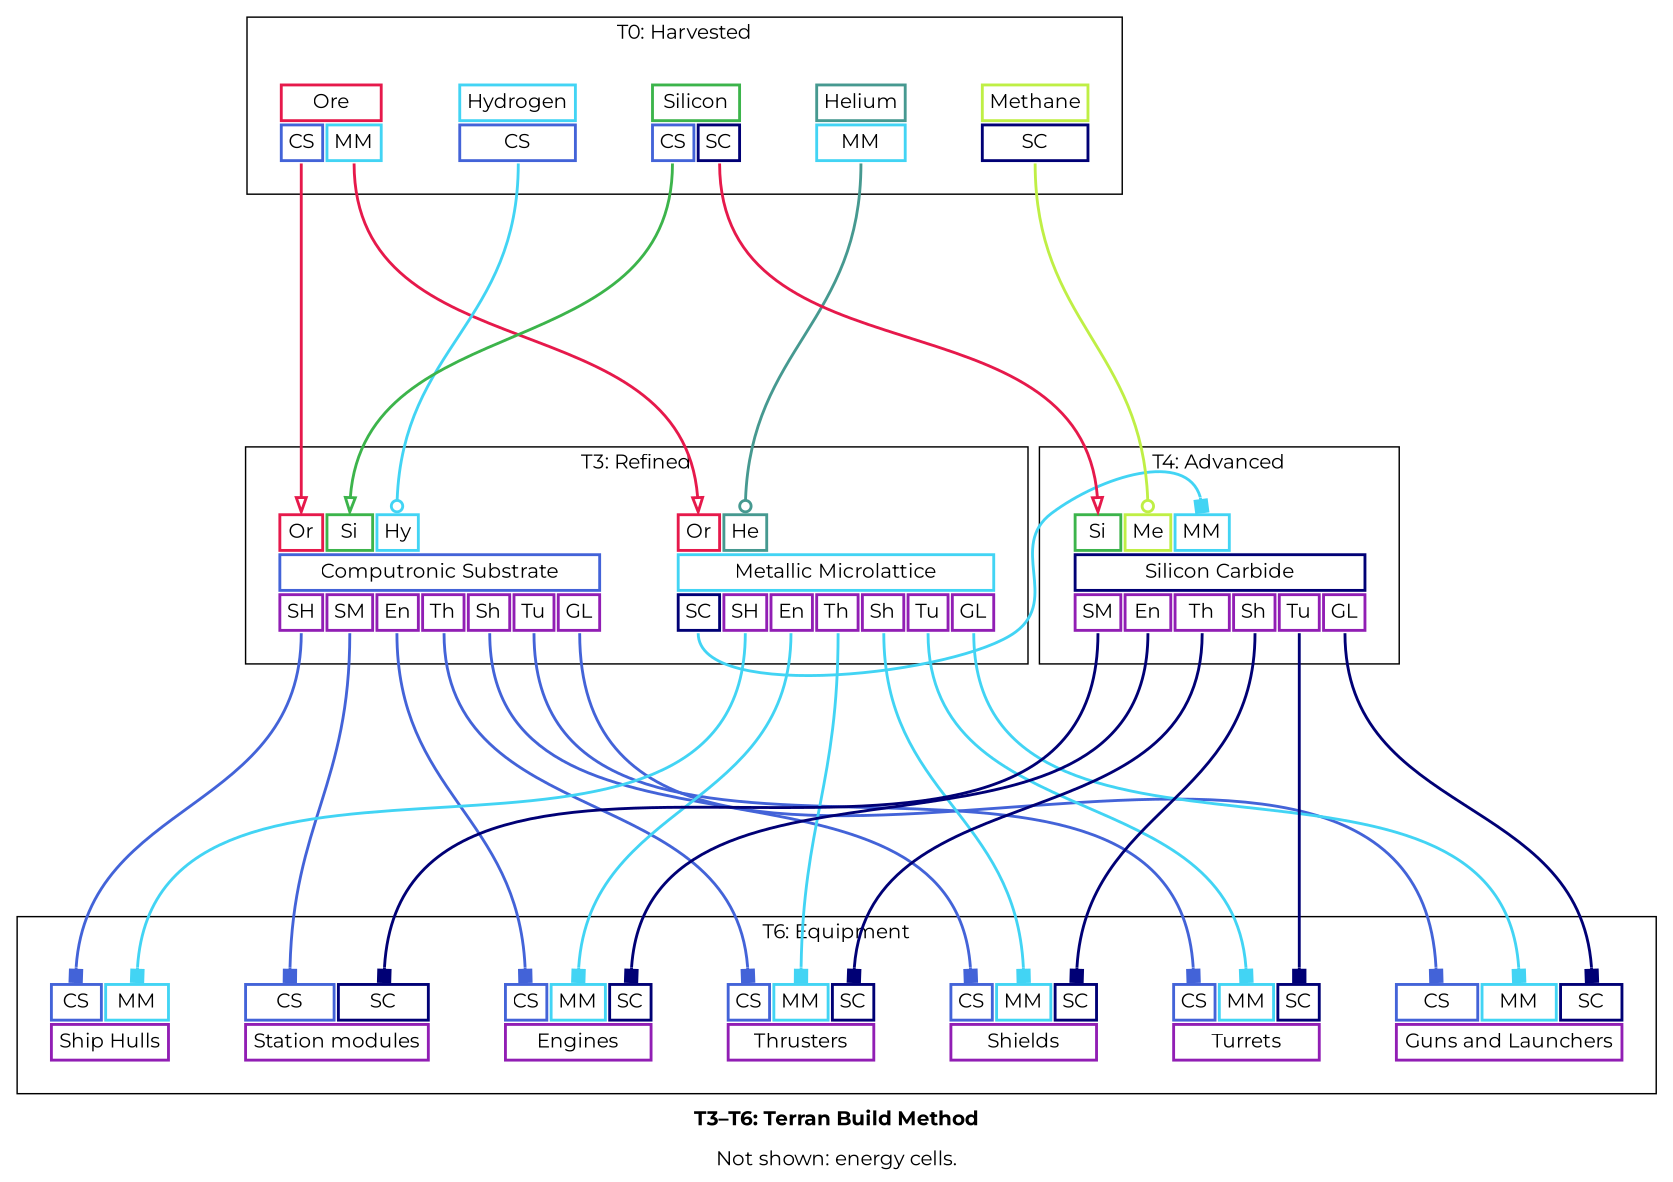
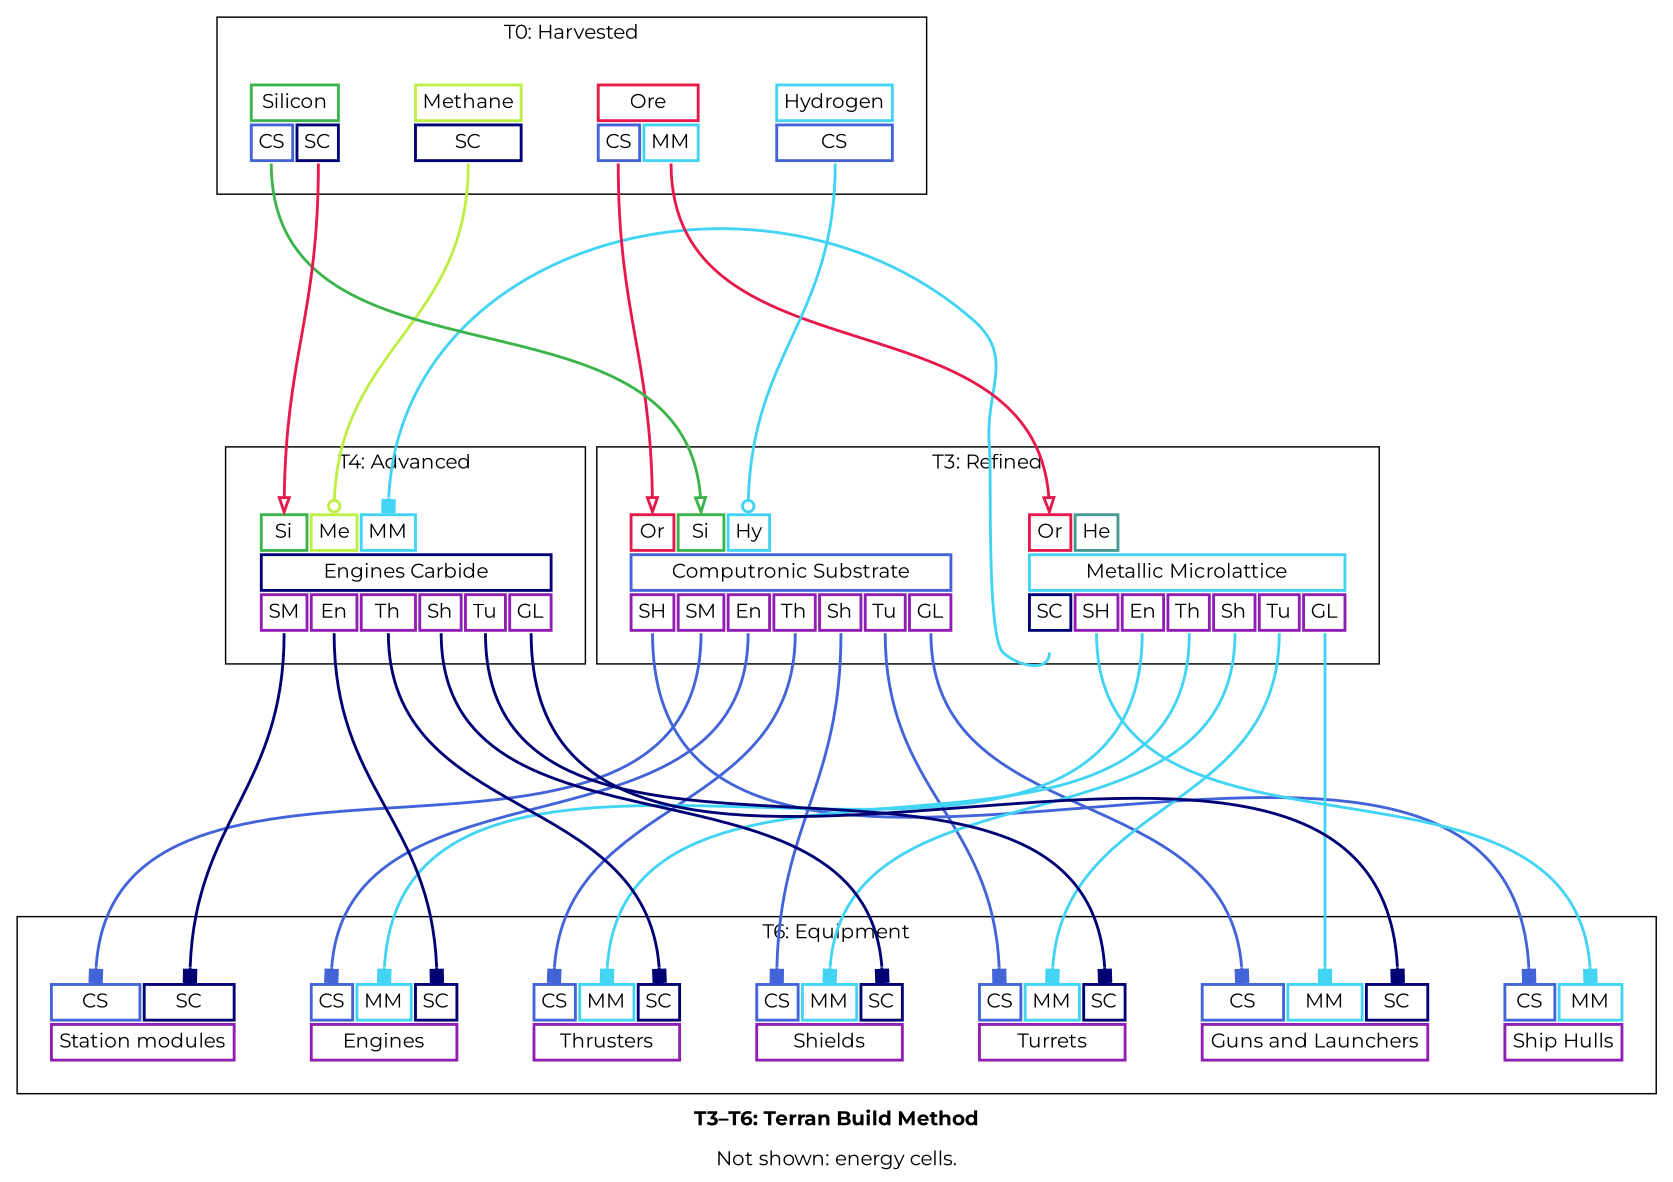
  digraph {
    compound=true
    fontname=Montserrat
    label=<<b>T3–T6: Terran Build Method</b><br/><br/>Not shown: energy cells.>
    nodesep=0.3
    ranksep=3
    node [color=slategray1 fontname=Montserrat margin=0.2 penwidth=2.0 shape=plaintext]
    edge [arrowType=normal arrowhead=box arrowsize=1.0 color="#42d4f4" fontname=Montserrat headport="computronic_substrate:n" penwidth=2.0 tailport="engines:s" weight=1.0]
    n1 [label=<<table border="0" cellborder="2" cellpadding="4" cellspacing="1" fixedsize="false" id="computronic_substrate" port="output">        <tr>                <td align="text" bgcolor="white" color="#e6194B" port="ore">Or</td>                <td align="text" bgcolor="white" color="#3cb44b" port="silicon">Si</td>                <td align="text" bgcolor="white" color="#42d4f4" port="hydrogen">Hy</td>            </tr>      <tr>     <td align="text" bgcolor="white" color="#4363d8" colspan="7">Computronic Substrate</td>   </tr>        <tr>                <td align="text" bgcolor="white" color="#911eb4" port="ship_hulls">SH</td>                <td align="text" bgcolor="white" color="#911eb4" port="station_modules">SM</td>                <td align="text" bgcolor="white" color="#911eb4" port="engines">En</td>                <td align="text" bgcolor="white" color="#911eb4" port="thrusters">Th</td>                <td align="text" bgcolor="white" color="#911eb4" port="shields">Sh</td>                <td align="text" bgcolor="white" color="#911eb4" port="turrets">Tu</td>                <td align="text" bgcolor="white" color="#911eb4" port="guns_and_launchers">GL</td>            </tr>    </table>>]
    n2 [label=<<table border="0" cellborder="2" cellpadding="4" cellspacing="1" fixedsize="false" id="metallic_microlattice" port="output">        <tr>                <td align="text" bgcolor="white" color="#e6194B" port="ore">Or</td>                <td align="text" bgcolor="white" color="#469990" port="helium">He</td>            </tr>      <tr>     <td align="text" bgcolor="white" color="#42d4f4" colspan="7">Metallic Microlattice</td>   </tr>        <tr>                <td align="text" bgcolor="white" color="#000075" port="silicon_carbide">SC</td>                <td align="text" bgcolor="white" color="#911eb4" port="ship_hulls">SH</td>                <td align="text" bgcolor="white" color="#911eb4" port="engines">En</td>                <td align="text" bgcolor="white" color="#911eb4" port="thrusters">Th</td>                <td align="text" bgcolor="white" color="#911eb4" port="shields">Sh</td>                <td align="text" bgcolor="white" color="#911eb4" port="turrets">Tu</td>                <td align="text" bgcolor="white" color="#911eb4" port="guns_and_launchers">GL</td>            </tr>    </table>>]
-   n3 [label=<<table border="0" cellborder="2" cellpadding="4" cellspacing="1" fixedsize="false" id="helium" port="output">      <tr>     <td align="text" bgcolor="white" color="#469990" colspan="1">Helium</td>   </tr>        <tr>                <td align="text" bgcolor="white" color="#42d4f4" port="metallic_microlattice">MM</td>            </tr>    </table>>]
    n4 [label=<<table border="0" cellborder="2" cellpadding="4" cellspacing="1" fixedsize="false" id="methane" port="output">      <tr>     <td align="text" bgcolor="white" color="#bfef45" colspan="1">Methane</td>   </tr>        <tr>                <td align="text" bgcolor="white" color="#000075" port="silicon_carbide">SC</td>            </tr>    </table>>]
    n5 [label=<<table border="0" cellborder="2" cellpadding="4" cellspacing="1" fixedsize="false" id="ore" port="output">      <tr>     <td align="text" bgcolor="white" color="#e6194B" colspan="2">Ore</td>   </tr>        <tr>                <td align="text" bgcolor="white" color="#4363d8" port="computronic_substrate">CS</td>                <td align="text" bgcolor="white" color="#42d4f4" port="metallic_microlattice">MM</td>            </tr>    </table>>]
    n6 [label=<<table border="0" cellborder="2" cellpadding="4" cellspacing="1" fixedsize="false" id="hydrogen" port="output">      <tr>     <td align="text" bgcolor="white" color="#42d4f4" colspan="1">Hydrogen</td>   </tr>        <tr>                <td align="text" bgcolor="white" color="#4363d8" port="computronic_substrate">CS</td>            </tr>    </table>>]
    n7 [label=<<table border="0" cellborder="2" cellpadding="4" cellspacing="1" fixedsize="false" id="silicon" port="output">      <tr>     <td align="text" bgcolor="white" color="#3cb44b" colspan="2">Silicon</td>   </tr>        <tr>                <td align="text" bgcolor="white" color="#4363d8" port="computronic_substrate">CS</td>                <td align="text" bgcolor="white" color="#000075" port="silicon_carbide">SC</td>            </tr>    </table>>]
-   n8 [label=<<table border="0" cellborder="2" cellpadding="4" cellspacing="1" fixedsize="false" id="silicon_carbide" port="output">        <tr>                <td align="text" bgcolor="white" color="#3cb44b" port="silicon">Si</td>                <td align="text" bgcolor="white" color="#bfef45" port="methane">Me</td>                <td align="text" bgcolor="white" color="#42d4f4" port="metallic_microlattice">MM</td>            </tr>      <tr>     <td align="text" bgcolor="white" color="#000075" colspan="6">Silicon Carbide</td>   </tr>        <tr>                <td align="text" bgcolor="white" color="#911eb4" port="station_modules">SM</td>                <td align="text" bgcolor="white" color="#911eb4" port="engines">En</td>                <td align="text" bgcolor="white" color="#911eb4" port="thrusters">Th</td>                <td align="text" bgcolor="white" color="#911eb4" port="shields">Sh</td>                <td align="text" bgcolor="white" color="#911eb4" port="turrets">Tu</td>                <td align="text" bgcolor="white" color="#911eb4" port="guns_and_launchers">GL</td>            </tr>    </table>>]
+   n8 [label=<<table border="0" cellborder="2" cellpadding="4" cellspacing="1" fixedsize="false" id="silicon_carbide" port="output">        <tr>                <td align="text" bgcolor="white" color="#3cb44b" port="silicon">Si</td>                <td align="text" bgcolor="white" color="#bfef45" port="methane">Me</td>                <td align="text" bgcolor="white" color="#42d4f4" port="metallic_microlattice">MM</td>            </tr>      <tr>     <td align="text" bgcolor="white" color="#000075" colspan="6">Engines Carbide</td>   </tr>        <tr>                <td align="text" bgcolor="white" color="#911eb4" port="station_modules">SM</td>                <td align="text" bgcolor="white" color="#911eb4" port="engines">En</td>                <td align="text" bgcolor="white" color="#911eb4" port="thrusters">Th</td>                <td align="text" bgcolor="white" color="#911eb4" port="shields">Sh</td>                <td align="text" bgcolor="white" color="#911eb4" port="turrets">Tu</td>                <td align="text" bgcolor="white" color="#911eb4" port="guns_and_launchers">GL</td>            </tr>    </table>>]
    n9 [label=<<table border="0" cellborder="2" cellpadding="4" cellspacing="1" fixedsize="false" id="ship_hulls" port="output">        <tr>                <td align="text" bgcolor="white" color="#4363d8" port="computronic_substrate">CS</td>                <td align="text" bgcolor="white" color="#42d4f4" port="metallic_microlattice">MM</td>            </tr>      <tr>     <td align="text" bgcolor="white" color="#911eb4" colspan="2">Ship Hulls</td>   </tr>    </table>>]
    n10 [label=<<table border="0" cellborder="2" cellpadding="4" cellspacing="1" fixedsize="false" id="station_modules" port="output">        <tr>                <td align="text" bgcolor="white" color="#4363d8" port="computronic_substrate">CS</td>                <td align="text" bgcolor="white" color="#000075" port="silicon_carbide">SC</td>            </tr>      <tr>     <td align="text" bgcolor="white" color="#911eb4" colspan="2">Station modules</td>   </tr>    </table>>]
    n11 [label=<<table border="0" cellborder="2" cellpadding="4" cellspacing="1" fixedsize="false" id="engines" port="output">        <tr>                <td align="text" bgcolor="white" color="#4363d8" port="computronic_substrate">CS</td>                <td align="text" bgcolor="white" color="#42d4f4" port="metallic_microlattice">MM</td>                <td align="text" bgcolor="white" color="#000075" port="silicon_carbide">SC</td>            </tr>      <tr>     <td align="text" bgcolor="white" color="#911eb4" colspan="3">Engines</td>   </tr>    </table>>]
    n12 [label=<<table border="0" cellborder="2" cellpadding="4" cellspacing="1" fixedsize="false" id="thrusters" port="output">        <tr>                <td align="text" bgcolor="white" color="#4363d8" port="computronic_substrate">CS</td>                <td align="text" bgcolor="white" color="#42d4f4" port="metallic_microlattice">MM</td>                <td align="text" bgcolor="white" color="#000075" port="silicon_carbide">SC</td>            </tr>      <tr>     <td align="text" bgcolor="white" color="#911eb4" colspan="3">Thrusters</td>   </tr>    </table>>]
    n13 [label=<<table border="0" cellborder="2" cellpadding="4" cellspacing="1" fixedsize="false" id="shields" port="output">        <tr>                <td align="text" bgcolor="white" color="#4363d8" port="computronic_substrate">CS</td>                <td align="text" bgcolor="white" color="#42d4f4" port="metallic_microlattice">MM</td>                <td align="text" bgcolor="white" color="#000075" port="silicon_carbide">SC</td>            </tr>      <tr>     <td align="text" bgcolor="white" color="#911eb4" colspan="3">Shields</td>   </tr>    </table>>]
    n14 [label=<<table border="0" cellborder="2" cellpadding="4" cellspacing="1" fixedsize="false" id="turrets" port="output">        <tr>                <td align="text" bgcolor="white" color="#4363d8" port="computronic_substrate">CS</td>                <td align="text" bgcolor="white" color="#42d4f4" port="metallic_microlattice">MM</td>                <td align="text" bgcolor="white" color="#000075" port="silicon_carbide">SC</td>            </tr>      <tr>     <td align="text" bgcolor="white" color="#911eb4" colspan="3">Turrets</td>   </tr>    </table>>]
    n15 [label=<<table border="0" cellborder="2" cellpadding="4" cellspacing="1" fixedsize="false" id="guns_and_launchers" port="output">        <tr>                <td align="text" bgcolor="white" color="#4363d8" port="computronic_substrate">CS</td>                <td align="text" bgcolor="white" color="#42d4f4" port="metallic_microlattice">MM</td>                <td align="text" bgcolor="white" color="#000075" port="silicon_carbide">SC</td>            </tr>      <tr>     <td align="text" bgcolor="white" color="#911eb4" colspan="3">Guns and Launchers</td>   </tr>    </table>>]
    subgraph sub_1 {
      cluster=true
      label="T3: Refined"
      n1
      n2
    }
    subgraph sub_2 {
      cluster=true
      label="T0: Harvested"
-     n3
      n4
      n5
      n6
      n7
    }
    subgraph sub_3 {
      cluster=true
      label="T4: Advanced"
      n8
    }
    subgraph sub_4 {
      cluster=true
      label="T6: Equipment"
      n9
      n10
      n11
      n12
      n13
      n14
      n15
    }
    n1 -> n9 [color="#4363d8" tailport="ship_hulls:s"]
    n1 -> n10 [color="#4363d8" tailport="station_modules:s"]
    n1 -> n11 [color="#4363d8"]
    n1 -> n12 [color="#4363d8" tailport="thrusters:s"]
    n1 -> n13 [color="#4363d8" tailport="shields:s"]
    n1 -> n14 [color="#4363d8" tailport="turrets:s"]
    n1 -> n15 [color="#4363d8" tailport="guns_and_launchers:s"]
    n2 -> n8 [headport="metallic_microlattice:n" tailport="silicon_carbide:s"]
    n2 -> n9 [headport="metallic_microlattice:n" tailport="ship_hulls:s"]
    n2 -> n11 [headport="metallic_microlattice:n"]
    n2 -> n12 [headport="metallic_microlattice:n" tailport="thrusters:s"]
    n2 -> n13 [headport="metallic_microlattice:n" tailport="shields:s"]
    n2 -> n14 [headport="metallic_microlattice:n" tailport="turrets:s"]
    n2 -> n15 [headport="metallic_microlattice:n" tailport="guns_and_launchers:s"]
-   n3 -> n2 [arrowhead=odot color="#469990" headport="helium:n" tailport="metallic_microlattice:s"]
    n4 -> n8 [arrowhead=odot color="#bfef45" headport="methane:n" tailport="silicon_carbide:s"]
    n5 -> n1 [arrowhead=empty color="#e6194B" headport="ore:n" tailport="computronic_substrate:s"]
    n5 -> n2 [arrowhead=empty color="#e6194B" headport="ore:n" tailport="metallic_microlattice:s"]
    n6 -> n1 [arrowhead=odot headport="hydrogen:n" tailport="computronic_substrate:s"]
    n7 -> n1 [arrowhead=empty color="#3cb44b" headport="silicon:n" tailport="computronic_substrate:s"]
    n7 -> n8 [arrowhead=empty color="#e6194B" headport="silicon:n" tailport="silicon_carbide:s"]
    n8 -> n10 [color="#000075" headport="silicon_carbide:n" tailport="station_modules:s"]
    n8 -> n11 [color="#000075" headport="silicon_carbide:n"]
    n8 -> n12 [color="#000075" headport="silicon_carbide:n" tailport="thrusters:s"]
    n8 -> n13 [color="#000075" headport="silicon_carbide:n" tailport="shields:s"]
    n8 -> n14 [color="#000075" headport="silicon_carbide:n" tailport="turrets:s"]
    n8 -> n15 [color="#000075" headport="silicon_carbide:n" tailport="guns_and_launchers:s"]
  }
